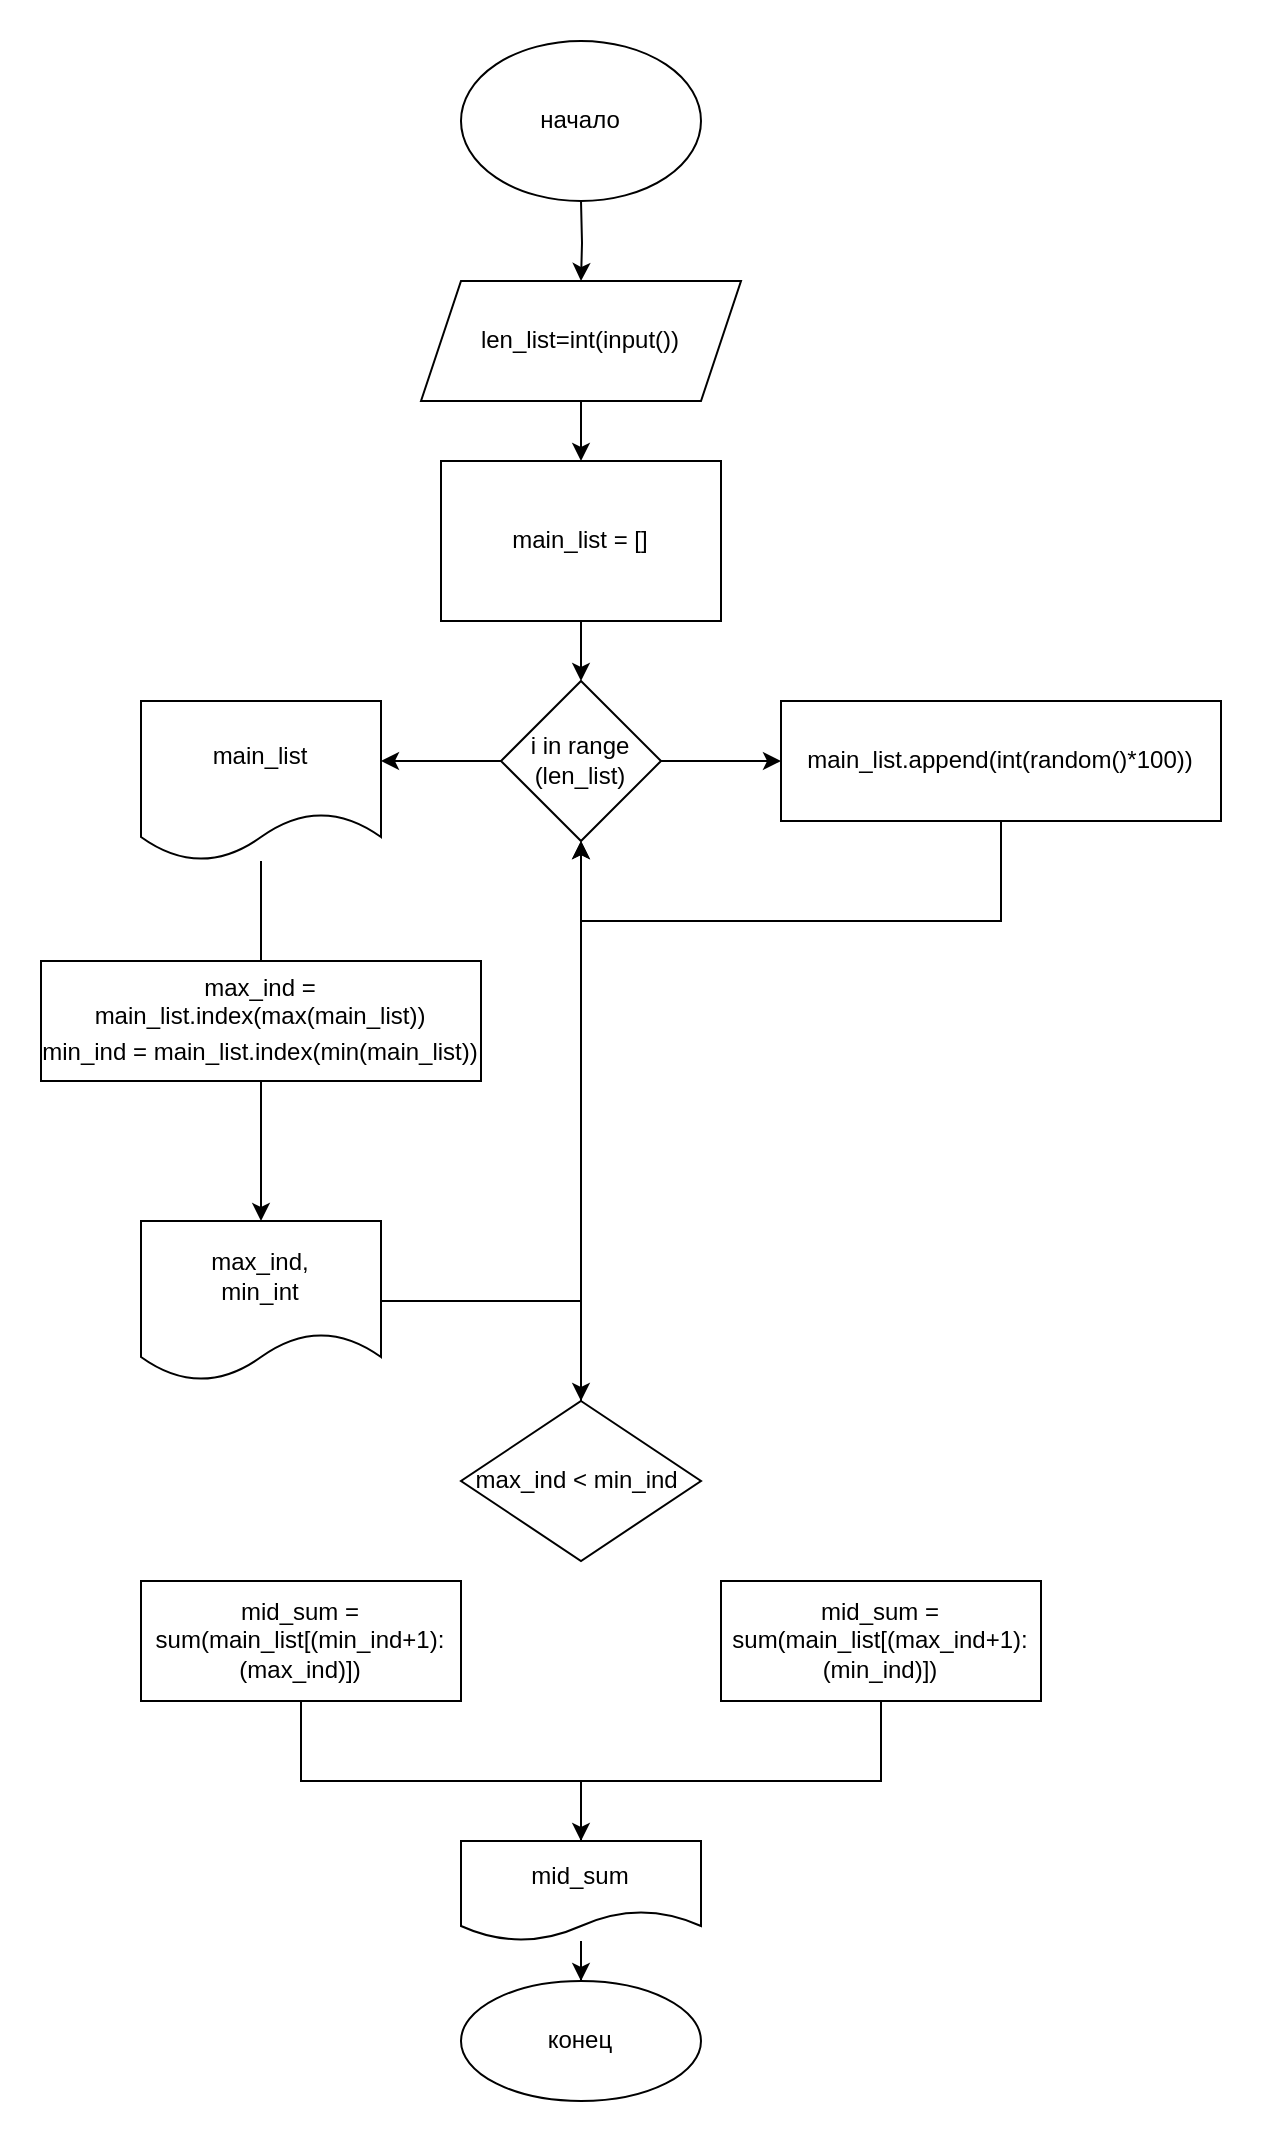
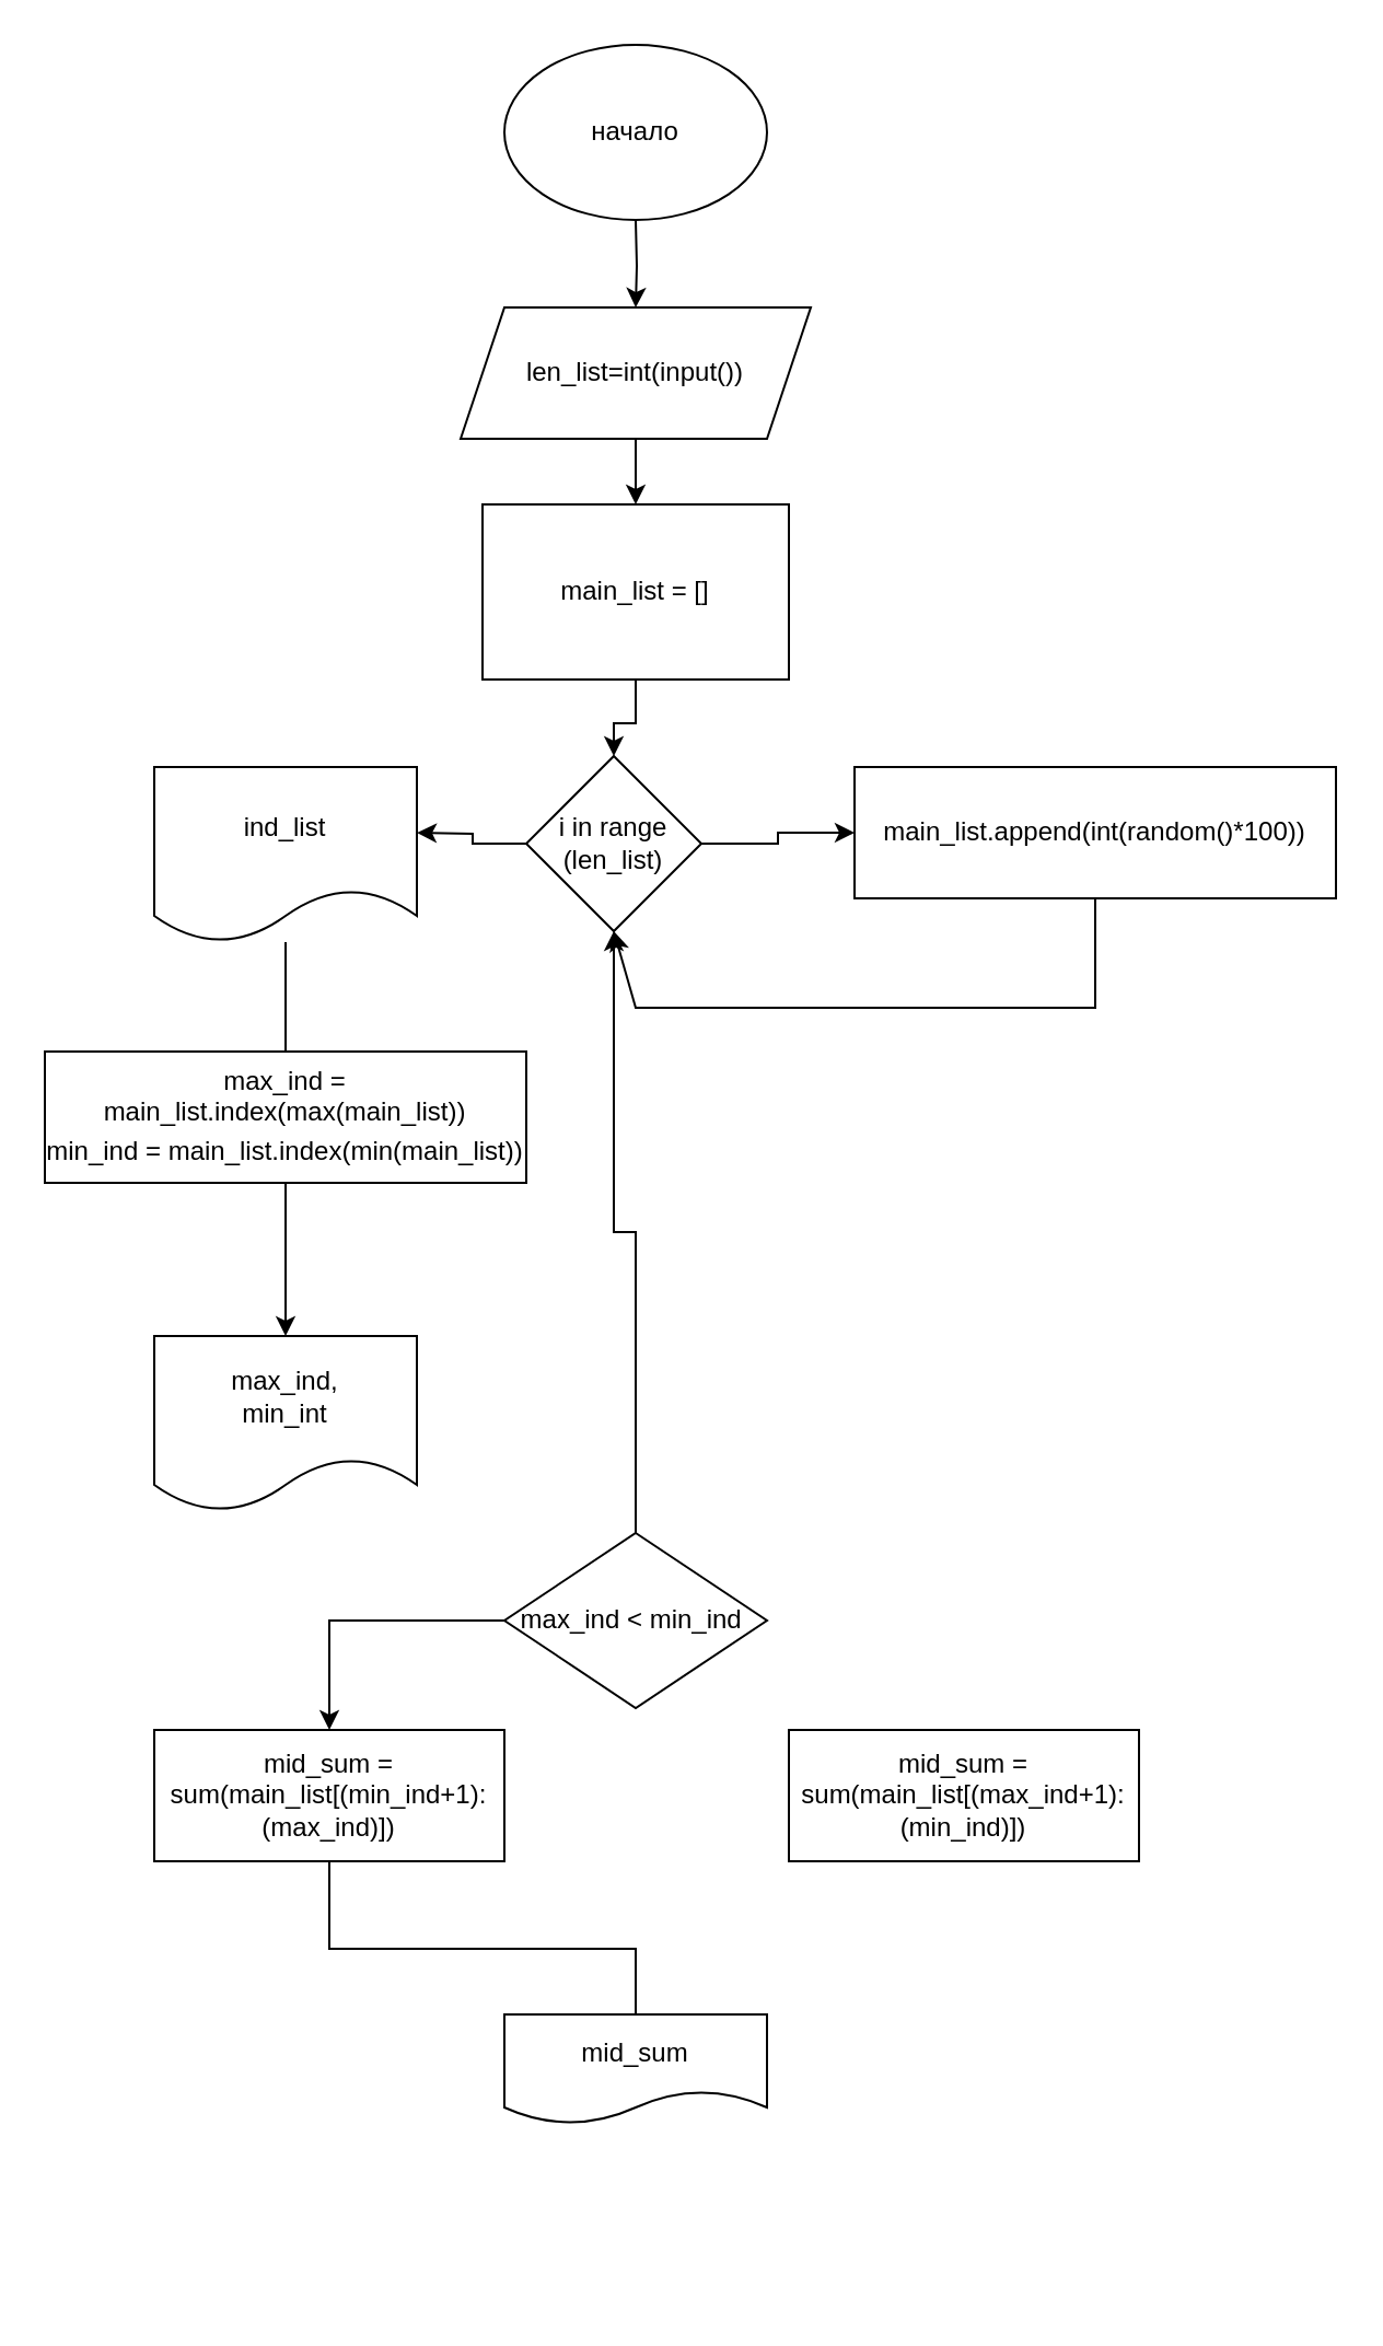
  <mxCell id="0" />
  <mxCell id="1" parent="0" />
  <mxCell id="2" value="" style="edgeStyle=orthogonalEdgeStyle;rounded=0;orthogonalLoop=1;jettySize=auto;html=1;" edge="1" parent="1" target="4"><mxGeometry relative="1" as="geometry"><mxPoint x="290" y="100" as="sourcePoint" /></mxGeometry></mxCell>
  <mxCell id="3" value="" style="edgeStyle=orthogonalEdgeStyle;rounded=0;orthogonalLoop=1;jettySize=auto;html=1;" edge="1" parent="1" source="4" target="6"><mxGeometry relative="1" as="geometry" /></mxCell>
  <mxCell id="4" value="len_list=int(input())" style="shape=parallelogram;perimeter=parallelogramPerimeter;whiteSpace=wrap;html=1;fixedSize=1;" vertex="1" parent="1"><mxGeometry x="210" y="140" width="160" height="60" as="geometry" /></mxCell>
  <mxCell id="5" value="" style="edgeStyle=orthogonalEdgeStyle;rounded=0;orthogonalLoop=1;jettySize=auto;html=1;" edge="1" parent="1" source="6" target="9"><mxGeometry relative="1" as="geometry" /></mxCell>
  <mxCell id="6" value="&lt;font style=&quot;font-size: 12px;&quot;&gt;&lt;code style=&quot;box-sizing: inherit; font-family: var(--font-monospace); overflow-wrap: break-word; cursor: pointer; color: var(--monospace-text-color); text-align: start; background-color: rgb(255, 255, 255);&quot;&gt;main_list = []&lt;/code&gt;&lt;br&gt;&lt;/font&gt;" style="whiteSpace=wrap;html=1;" vertex="1" parent="1"><mxGeometry x="220" y="230" width="140" height="80" as="geometry" /></mxCell>
  <mxCell id="7" value="" style="edgeStyle=orthogonalEdgeStyle;rounded=0;orthogonalLoop=1;jettySize=auto;html=1;" edge="1" parent="1" source="9" target="11"><mxGeometry relative="1" as="geometry"><mxPoint x="387" y="380" as="targetPoint" /></mxGeometry></mxCell>
  <mxCell id="8" value="" style="edgeStyle=orthogonalEdgeStyle;rounded=0;orthogonalLoop=1;jettySize=auto;html=1;" edge="1" parent="1" source="9"><mxGeometry relative="1" as="geometry"><mxPoint x="190" y="380" as="targetPoint" /></mxGeometry></mxCell>
- <mxCell id="9" value="i in range (len_list)" style="rhombus;whiteSpace=wrap;html=1;" vertex="1" parent="1"><mxGeometry x="250" y="340" width="80" height="80" as="geometry" /></mxCell>
+ <mxCell id="9" value="i in range (len_list)" style="rhombus;whiteSpace=wrap;html=1;" vertex="1" parent="1"><mxGeometry x="240" y="345" width="80" height="80" as="geometry" /></mxCell>
  <mxCell id="10" value="начало" style="ellipse;whiteSpace=wrap;html=1;" vertex="1" parent="1"><mxGeometry x="230" y="20" width="120" height="80" as="geometry" /></mxCell>
  <mxCell id="11" value="&lt;span style=&quot;&quot;&gt;main_list.append(int(random()*100))&lt;/span&gt;" style="rounded=0;whiteSpace=wrap;html=1;fontSize=12;" vertex="1" parent="1"><mxGeometry x="390" y="350" width="220" height="60" as="geometry" /></mxCell>
  <mxCell id="12" value="" style="endArrow=classic;html=1;rounded=0;fontSize=12;exitX=0.5;exitY=1;exitDx=0;exitDy=0;entryX=0.5;entryY=1;entryDx=0;entryDy=0;" edge="1" parent="1" source="11" target="9"><mxGeometry width="50" height="50" relative="1" as="geometry"><mxPoint x="280" y="550" as="sourcePoint" /><mxPoint x="500" y="450" as="targetPoint" /><Array as="points"><mxPoint x="500" y="460" /><mxPoint x="290" y="460" /></Array></mxGeometry></mxCell>
- <mxCell id="13" value="&lt;span style=&quot;&quot;&gt;main_list&lt;/span&gt;" style="shape=document;whiteSpace=wrap;html=1;boundedLbl=1;fontSize=12;" vertex="1" parent="1"><mxGeometry x="70" y="350" width="120" height="80" as="geometry" /></mxCell>
+ <mxCell id="13" value="&lt;span style=&quot;&quot;&gt;ind_list&lt;/span&gt;" style="shape=document;whiteSpace=wrap;html=1;boundedLbl=1;fontSize=12;" vertex="1" parent="1"><mxGeometry x="70" y="350" width="120" height="80" as="geometry" /></mxCell>
  <mxCell id="14" style="edgeStyle=orthogonalEdgeStyle;rounded=0;orthogonalLoop=1;jettySize=auto;html=1;exitX=0.5;exitY=1;exitDx=0;exitDy=0;fontSize=12;" edge="1" parent="1" source="6" target="6"><mxGeometry relative="1" as="geometry" /></mxCell>
  <mxCell id="15" value="" style="edgeStyle=orthogonalEdgeStyle;rounded=0;orthogonalLoop=1;jettySize=auto;html=1;fontSize=12;" edge="1" parent="1" source="16" target="19"><mxGeometry relative="1" as="geometry" /></mxCell>
  <mxCell id="16" value="&lt;font style=&quot;font-size: 12px;&quot;&gt;&lt;code style=&quot;box-sizing: inherit; font-family: var(--font-monospace); overflow-wrap: break-word; cursor: pointer; color: var(--monospace-text-color); text-align: start; background-color: rgb(255, 255, 255);&quot;&gt;max_ind = main_list.index(max(main_list))&lt;/code&gt;&lt;span style=&quot;font-family: Roboto, -apple-system, &amp;quot;apple color emoji&amp;quot;, BlinkMacSystemFont, &amp;quot;Segoe UI&amp;quot;, Roboto, Oxygen-Sans, Ubuntu, Cantarell, &amp;quot;Helvetica Neue&amp;quot;, sans-serif; text-align: start; background-color: rgb(255, 255, 255);&quot;&gt;&lt;br/&gt;&lt;/span&gt;&lt;code style=&quot;box-sizing: inherit; font-family: var(--font-monospace); overflow-wrap: break-word; cursor: pointer; color: var(--monospace-text-color); text-align: start; background-color: rgb(255, 255, 255);&quot;&gt;min_ind = main_list.index(min(main_list))&lt;/code&gt;&lt;/font&gt;&lt;span style=&quot;font-family: Roboto, -apple-system, &amp;quot;apple color emoji&amp;quot;, BlinkMacSystemFont, &amp;quot;Segoe UI&amp;quot;, Roboto, Oxygen-Sans, Ubuntu, Cantarell, &amp;quot;Helvetica Neue&amp;quot;, sans-serif; font-size: 16px; text-align: start; background-color: rgb(255, 255, 255);&quot;&gt;&lt;br&gt;&lt;/span&gt;" style="rounded=0;whiteSpace=wrap;html=1;" vertex="1" parent="1"><mxGeometry x="20" y="480" width="220" height="60" as="geometry" /></mxCell>
  <mxCell id="17" value="" style="edgeStyle=orthogonalEdgeStyle;rounded=0;orthogonalLoop=1;jettySize=auto;html=1;endArrow=none;" edge="1" parent="1" source="13" target="16"><mxGeometry relative="1" as="geometry"><mxPoint x="130" y="430" as="sourcePoint" /><mxPoint x="290" y="540" as="targetPoint" /><Array as="points" /></mxGeometry></mxCell>
- <mxCell id="18" value="" style="edgeStyle=orthogonalEdgeStyle;rounded=0;orthogonalLoop=1;jettySize=auto;html=1;fontSize=12;" edge="1" parent="1" source="19" target="22"><mxGeometry relative="1" as="geometry" /></mxCell>
  <mxCell id="19" value="max_ind,&lt;br&gt;min_int" style="shape=document;whiteSpace=wrap;html=1;boundedLbl=1;rounded=0;" vertex="1" parent="1"><mxGeometry x="70" y="610" width="120" height="80" as="geometry" /></mxCell>
  <mxCell id="20" value="" style="edgeStyle=orthogonalEdgeStyle;rounded=0;orthogonalLoop=1;jettySize=auto;html=1;fontSize=12;" edge="1" parent="1" source="22" target="9"><mxGeometry relative="1" as="geometry" /></mxCell>
+ <mxCell id="21" value="" style="edgeStyle=orthogonalEdgeStyle;rounded=0;orthogonalLoop=1;jettySize=auto;html=1;fontSize=12;" edge="1" parent="1" source="22" target="24"><mxGeometry relative="1" as="geometry"><Array as="points"><mxPoint x="150" y="740" /></Array></mxGeometry></mxCell>
  <mxCell id="22" value="max_ind &amp;lt; min_ind&amp;nbsp;" style="rhombus;whiteSpace=wrap;html=1;rounded=0;" vertex="1" parent="1"><mxGeometry x="230" y="700" width="120" height="80" as="geometry" /></mxCell>
  <mxCell id="23" value="mid_sum = sum(main_list[(max_ind+1):(min_ind)])" style="whiteSpace=wrap;html=1;rounded=0;" vertex="1" parent="1"><mxGeometry x="360" y="790" width="160" height="60" as="geometry" /></mxCell>
  <mxCell id="24" value="&lt;span style=&quot;&quot;&gt;mid_sum = sum(main_list[(min_ind+1):(max_ind)])&lt;/span&gt;" style="whiteSpace=wrap;html=1;rounded=0;" vertex="1" parent="1"><mxGeometry x="70" y="790" width="160" height="60" as="geometry" /></mxCell>
- <mxCell id="25" value="" style="edgeStyle=orthogonalEdgeStyle;rounded=0;orthogonalLoop=1;jettySize=auto;html=1;fontSize=12;" edge="1" parent="1" source="26" target="29"><mxGeometry relative="1" as="geometry" /></mxCell>
  <mxCell id="26" value="mid_sum" style="shape=document;whiteSpace=wrap;html=1;boundedLbl=1;fontSize=12;" vertex="1" parent="1"><mxGeometry x="230" y="920" width="120" height="50" as="geometry" /></mxCell>
  <mxCell id="27" value="" style="endArrow=none;html=1;rounded=0;fontSize=12;exitX=0.5;exitY=1;exitDx=0;exitDy=0;entryX=0.5;entryY=0;entryDx=0;entryDy=0;" edge="1" parent="1" source="24" target="26"><mxGeometry width="50" height="50" relative="1" as="geometry"><mxPoint x="280" y="840" as="sourcePoint" /><mxPoint x="330" y="790" as="targetPoint" /><Array as="points"><mxPoint x="150" y="890" /><mxPoint x="290" y="890" /></Array></mxGeometry></mxCell>
- <mxCell id="28" value="" style="endArrow=classic;html=1;rounded=0;fontSize=12;exitX=0.5;exitY=1;exitDx=0;exitDy=0;entryX=0.5;entryY=0;entryDx=0;entryDy=0;" edge="1" parent="1" source="23" target="26"><mxGeometry width="50" height="50" relative="1" as="geometry"><mxPoint x="280" y="840" as="sourcePoint" /><mxPoint x="330" y="790" as="targetPoint" /><Array as="points"><mxPoint x="440" y="890" /><mxPoint x="290" y="890" /></Array></mxGeometry></mxCell>
- <mxCell id="29" value="конец" style="ellipse;whiteSpace=wrap;html=1;" vertex="1" parent="1"><mxGeometry x="230" y="990" width="120" height="60" as="geometry" /></mxCell>
